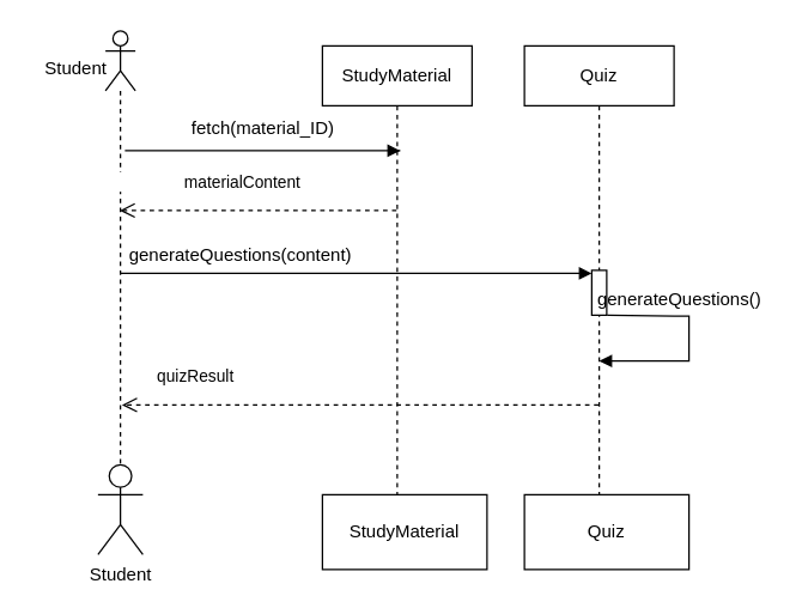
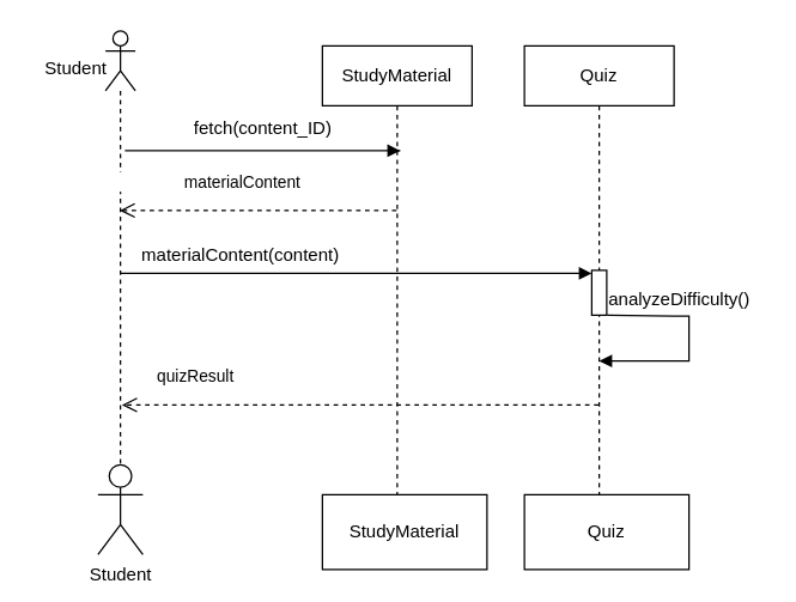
  <mxCell id="0" />
  <mxCell id="1" parent="0" />
  <mxCell id="2" value="Quiz" style="shape=umlLifeline;perimeter=lifelinePerimeter;whiteSpace=wrap;html=1;container=0;dropTarget=0;collapsible=0;recursiveResize=0;outlineConnect=0;portConstraint=eastwest;newEdgeStyle={&quot;edgeStyle&quot;:&quot;elbowEdgeStyle&quot;,&quot;elbow&quot;:&quot;vertical&quot;,&quot;curved&quot;:0,&quot;rounded&quot;:0};" vertex="1" parent="1"><mxGeometry x="350" y="30" width="100" height="300" as="geometry" /></mxCell>
  <mxCell id="3" value="" style="html=1;points=[[0,0,0,0,5],[0,1,0,0,-5],[1,0,0,0,5],[1,1,0,0,-5]];perimeter=orthogonalPerimeter;outlineConnect=0;targetShapes=umlLifeline;portConstraint=eastwest;newEdgeStyle={&quot;curved&quot;:0,&quot;rounded&quot;:0};" vertex="1" parent="2"><mxGeometry x="45" y="150" width="10" height="30" as="geometry" /></mxCell>
  <mxCell id="4" value="quizResult" style="html=1;verticalAlign=bottom;endArrow=open;dashed=1;endSize=8;edgeStyle=elbowEdgeStyle;elbow=vertical;curved=0;rounded=0;" edge="1" parent="1" source="2"><mxGeometry x="0.697" y="-10" relative="1" as="geometry"><mxPoint x="81" y="270" as="targetPoint" /><Array as="points"><mxPoint x="176" y="270" /></Array><mxPoint x="251" y="270" as="sourcePoint" /><mxPoint as="offset" /></mxGeometry></mxCell>
  <mxCell id="5" value="&amp;nbsp; &amp;nbsp; &amp;nbsp; &amp;nbsp; &amp;nbsp; &amp;nbsp; &amp;nbsp; &amp;nbsp; &amp;nbsp;" style="html=1;verticalAlign=bottom;endArrow=block;edgeStyle=elbowEdgeStyle;elbow=vertical;curved=0;rounded=0;" edge="1" parent="1"><mxGeometry relative="1" as="geometry"><mxPoint x="267" y="100" as="sourcePoint" /><Array as="points"><mxPoint x="83" y="100" /></Array><mxPoint x="267" y="100" as="targetPoint" /></mxGeometry></mxCell>
  <mxCell id="6" value="" style="shape=umlLifeline;perimeter=lifelinePerimeter;whiteSpace=wrap;html=1;container=1;dropTarget=0;collapsible=0;recursiveResize=0;outlineConnect=0;portConstraint=eastwest;newEdgeStyle={&quot;curved&quot;:0,&quot;rounded&quot;:0};participant=umlActor;" vertex="1" parent="1"><mxGeometry x="70" y="20" width="20" height="300" as="geometry" /></mxCell>
- <mxCell id="7" value="fetch(material_ID)" style="text;html=1;align=center;verticalAlign=middle;resizable=0;points=[];autosize=1;strokeColor=none;fillColor=none;" vertex="1" parent="1"><mxGeometry x="115" y="70" width="120" height="30" as="geometry" /></mxCell>
+ <mxCell id="7" value="fetch(content_ID)" style="text;html=1;align=center;verticalAlign=middle;resizable=0;points=[];autosize=1;strokeColor=none;fillColor=none;" vertex="1" parent="1"><mxGeometry x="115" y="70" width="120" height="30" as="geometry" /></mxCell>
  <mxCell id="8" value="" style="html=1;verticalAlign=bottom;endArrow=block;curved=0;rounded=0;exitX=1.029;exitY=0.734;exitDx=0;exitDy=0;exitPerimeter=0;" edge="1" parent="1"><mxGeometry width="80" relative="1" as="geometry"><mxPoint x="405.29" y="210" as="sourcePoint" /><mxPoint x="400" y="240.64" as="targetPoint" /><Array as="points"><mxPoint x="450" y="210.64" /><mxPoint x="460" y="210.64" /><mxPoint x="460" y="240.64" /></Array></mxGeometry></mxCell>
- <mxCell id="9" value="&amp;nbsp; &amp;nbsp; &amp;nbsp; &amp;nbsp; &amp;nbsp; &amp;nbsp; &amp;nbsp; generateQuestions()" style="text;html=1;align=center;verticalAlign=middle;resizable=0;points=[];autosize=1;strokeColor=none;fillColor=none;" vertex="1" parent="1"><mxGeometry x="350" y="185" width="160" height="30" as="geometry" /></mxCell>
+ <mxCell id="9" value="&amp;nbsp; &amp;nbsp; &amp;nbsp; &amp;nbsp; &amp;nbsp; &amp;nbsp; &amp;nbsp; analyzeDifficulty()" style="text;html=1;align=center;verticalAlign=middle;resizable=0;points=[];autosize=1;strokeColor=none;fillColor=none;" vertex="1" parent="1"><mxGeometry x="350" y="185" width="160" height="30" as="geometry" /></mxCell>
  <mxCell id="10" value="Quiz" style="html=1;whiteSpace=wrap;" vertex="1" parent="1"><mxGeometry x="350" y="330" width="110" height="50" as="geometry" /></mxCell>
  <mxCell id="11" value="Student" style="shape=umlActor;verticalLabelPosition=bottom;verticalAlign=top;html=1;" vertex="1" parent="1"><mxGeometry x="65" y="310" width="30" height="60" as="geometry" /></mxCell>
  <mxCell id="12" value="Student" style="text;html=1;align=center;verticalAlign=middle;resizable=0;points=[];autosize=1;strokeColor=none;fillColor=none;" vertex="1" parent="1"><mxGeometry x="20" y="30" width="60" height="30" as="geometry" /></mxCell>
  <mxCell id="13" value="StudyMaterial" style="shape=umlLifeline;perimeter=lifelinePerimeter;whiteSpace=wrap;html=1;container=0;dropTarget=0;collapsible=0;recursiveResize=0;outlineConnect=0;portConstraint=eastwest;newEdgeStyle={&quot;edgeStyle&quot;:&quot;elbowEdgeStyle&quot;,&quot;elbow&quot;:&quot;vertical&quot;,&quot;curved&quot;:0,&quot;rounded&quot;:0};" vertex="1" parent="1"><mxGeometry x="215" y="30" width="100" height="300" as="geometry" /></mxCell>
  <mxCell id="14" value="StudyMaterial" style="html=1;whiteSpace=wrap;" vertex="1" parent="1"><mxGeometry x="215" y="330" width="110" height="50" as="geometry" /></mxCell>
- <mxCell id="15" value="generateQuestions(content)" style="text;html=1;align=center;verticalAlign=middle;resizable=0;points=[];autosize=1;strokeColor=none;fillColor=none;" vertex="1" parent="1"><mxGeometry x="75" y="155" width="170" height="30" as="geometry" /></mxCell>
+ <mxCell id="15" value="materialContent(content)" style="text;html=1;align=center;verticalAlign=middle;resizable=0;points=[];autosize=1;strokeColor=none;fillColor=none;" vertex="1" parent="1"><mxGeometry x="75" y="155" width="170" height="30" as="geometry" /></mxCell>
  <mxCell id="16" value="&amp;nbsp; &amp;nbsp; &amp;nbsp; &amp;nbsp; &amp;nbsp; &amp;nbsp; &amp;nbsp; &amp;nbsp; &amp;nbsp;" style="html=1;verticalAlign=bottom;endArrow=block;edgeStyle=elbowEdgeStyle;elbow=vertical;curved=0;rounded=0;" edge="1" parent="1" target="3"><mxGeometry x="-0.903" y="-42" relative="1" as="geometry"><mxPoint x="254" y="182" as="sourcePoint" /><Array as="points"><mxPoint x="80" y="182" /></Array><mxPoint x="254" y="182" as="targetPoint" /><mxPoint as="offset" /></mxGeometry></mxCell>
  <mxCell id="17" value="&amp;nbsp; &amp;nbsp; &amp;nbsp; &amp;nbsp; &amp;nbsp; &amp;nbsp; &amp;nbsp; materialContent" style="html=1;verticalAlign=bottom;endArrow=open;dashed=1;endSize=8;edgeStyle=elbowEdgeStyle;elbow=vertical;curved=0;rounded=0;" edge="1" parent="1" source="13" target="6"><mxGeometry x="0.348" y="-10" relative="1" as="geometry"><mxPoint x="90" y="140" as="targetPoint" /><Array as="points"><mxPoint x="185" y="140" /></Array><mxPoint x="259" y="140" as="sourcePoint" /><mxPoint as="offset" /></mxGeometry></mxCell>
